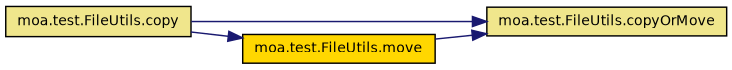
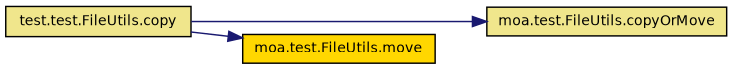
  digraph {
    rankdir=LR
    node [color=black fillcolor=khaki fontname=Helvetica fontsize=10 shape=record style=filled]
    edge [color=midnightblue fontname=Helvetica fontsize=10 labelfontname=Helvetica labelfontsize=10 style=solid]
-   n1 [fontcolor=black height=0.2 label="moa.test.FileUtils.copy" width=0.4]
+   n1 [fontcolor=black height=0.2 label="test.test.FileUtils.copy" width=0.4]
    n2 [height=0.2 label="moa.test.FileUtils.copyOrMove" width=0.4]
    n3 [fillcolor=gold height=0.2 label="moa.test.FileUtils.move" width=0.4]
    n1 -> n2
    n1 -> n3
-   n3 -> n2
  }
